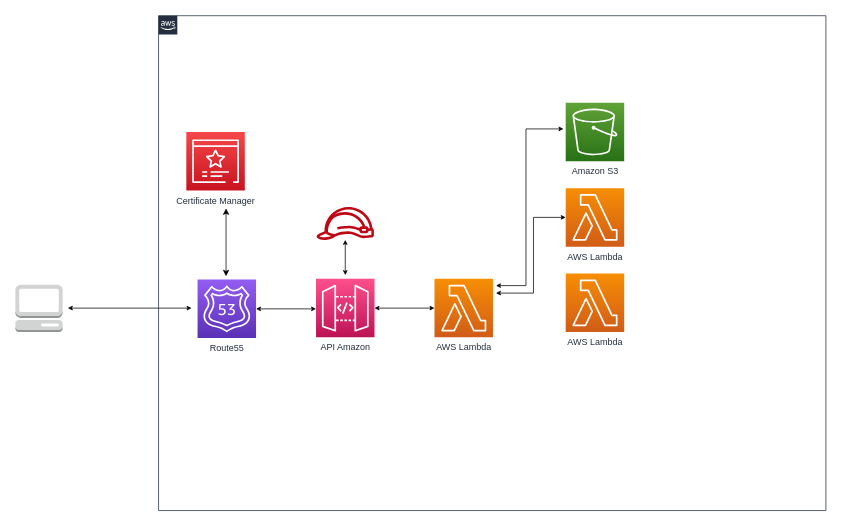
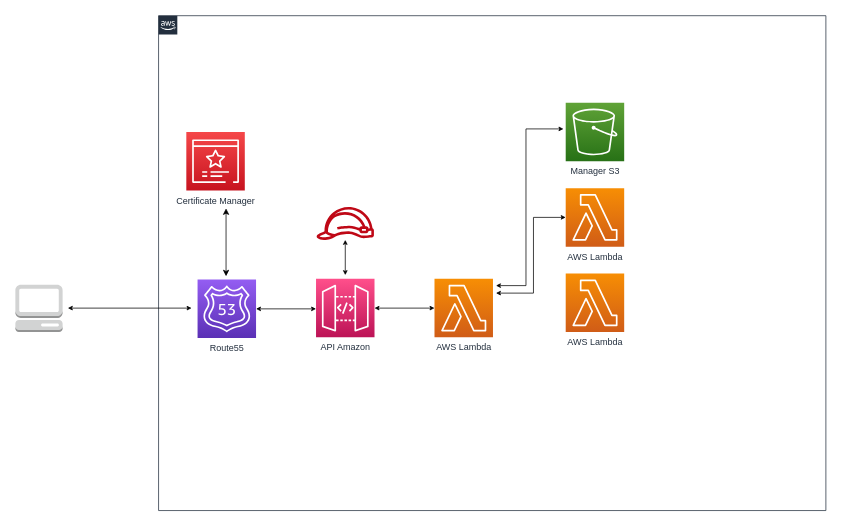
  <mxCell id="0" />
  <mxCell id="1" parent="0" />
  <mxCell id="2" value="" style="points=[[0,0],[0.25,0],[0.5,0],[0.75,0],[1,0],[1,0.25],[1,0.5],[1,0.75],[1,1],[0.75,1],[0.5,1],[0.25,1],[0,1],[0,0.75],[0,0.5],[0,0.25]];outlineConnect=0;gradientColor=none;html=1;whiteSpace=wrap;fontSize=12;fontStyle=0;shape=mxgraph.aws4.group;grIcon=mxgraph.aws4.group_aws_cloud_alt;strokeColor=#232F3E;fillColor=none;verticalAlign=top;align=left;spacingLeft=30;fontColor=#232F3E;dashed=0;labelBackgroundColor=#ffffff;" parent="1" vertex="1"><mxGeometry x="211" y="20" width="890" height="660" as="geometry" /></mxCell>
  <mxCell id="3" value="" style="edgeStyle=orthogonalEdgeStyle;rounded=0;orthogonalLoop=1;jettySize=auto;html=1;endArrow=open;endFill=0;strokeWidth=2;" parent="1" edge="1"><mxGeometry relative="1" as="geometry"><mxPoint x="429" y="279" as="sourcePoint" /></mxGeometry></mxCell>
  <mxCell id="4" value="" style="edgeStyle=orthogonalEdgeStyle;rounded=0;orthogonalLoop=1;jettySize=auto;html=1;endArrow=open;endFill=0;strokeWidth=2;" parent="1" edge="1"><mxGeometry relative="1" as="geometry"><mxPoint x="539" y="279" as="sourcePoint" /></mxGeometry></mxCell>
  <mxCell id="5" value="" style="edgeStyle=none;rounded=0;jumpSize=4;orthogonalLoop=1;jettySize=auto;html=1;startArrow=classic;startFill=1;startSize=4;endSize=4;" edge="1" parent="1"><mxGeometry relative="1" as="geometry"><mxPoint x="90" y="410" as="sourcePoint" /><mxPoint x="255" y="410" as="targetPoint" /></mxGeometry></mxCell>
  <mxCell id="6" value="" style="edgeStyle=orthogonalEdgeStyle;rounded=0;orthogonalLoop=1;jettySize=auto;html=1;startArrow=classic;startFill=1;" edge="1" parent="1"><mxGeometry relative="1" as="geometry"><mxPoint x="301" y="367.5" as="sourcePoint" /><mxPoint x="301" y="277" as="targetPoint" /></mxGeometry></mxCell>
  <mxCell id="7" value="" style="outlineConnect=0;dashed=0;verticalLabelPosition=bottom;verticalAlign=top;align=center;html=1;shape=mxgraph.aws3.management_console;fillColor=#D2D3D3;gradientColor=none;" vertex="1" parent="1"><mxGeometry x="20" y="379" width="63" height="63" as="geometry" /></mxCell>
  <mxCell id="8" value="" style="edgeStyle=none;rounded=0;jumpSize=4;orthogonalLoop=1;jettySize=auto;html=1;startArrow=classic;startFill=1;startSize=4;endSize=4;" edge="1" parent="1" source="9"><mxGeometry relative="1" as="geometry"><mxPoint x="421" y="411" as="targetPoint" /></mxGeometry></mxCell>
  <mxCell id="9" value="Route55" style="sketch=0;points=[[0,0,0],[0.25,0,0],[0.5,0,0],[0.75,0,0],[1,0,0],[0,1,0],[0.25,1,0],[0.5,1,0],[0.75,1,0],[1,1,0],[0,0.25,0],[0,0.5,0],[0,0.75,0],[1,0.25,0],[1,0.5,0],[1,0.75,0]];outlineConnect=0;fontColor=#232F3E;gradientColor=#945DF2;gradientDirection=north;fillColor=#5A30B5;strokeColor=#ffffff;dashed=0;verticalLabelPosition=bottom;verticalAlign=top;align=center;html=1;fontSize=12;fontStyle=0;aspect=fixed;shape=mxgraph.aws4.resourceIcon;resIcon=mxgraph.aws4.route_53;" vertex="1" parent="1"><mxGeometry x="263" y="372" width="78" height="78" as="geometry" /></mxCell>
  <mxCell id="10" value="Certificate Manager" style="sketch=0;points=[[0,0,0],[0.25,0,0],[0.5,0,0],[0.75,0,0],[1,0,0],[0,1,0],[0.25,1,0],[0.5,1,0],[0.75,1,0],[1,1,0],[0,0.25,0],[0,0.5,0],[0,0.75,0],[1,0.25,0],[1,0.5,0],[1,0.75,0]];outlineConnect=0;fontColor=#232F3E;gradientColor=#F54749;gradientDirection=north;fillColor=#C7131F;strokeColor=#ffffff;dashed=0;verticalLabelPosition=bottom;verticalAlign=top;align=center;html=1;fontSize=12;fontStyle=0;aspect=fixed;shape=mxgraph.aws4.resourceIcon;resIcon=mxgraph.aws4.certificate_manager_3;" vertex="1" parent="1"><mxGeometry x="248" y="175" width="78" height="78" as="geometry" /></mxCell>
  <mxCell id="11" value="" style="edgeStyle=none;rounded=0;jumpSize=4;orthogonalLoop=1;jettySize=auto;html=1;startArrow=classic;startFill=1;startSize=4;endSize=4;" edge="1" parent="1" source="12"><mxGeometry relative="1" as="geometry"><mxPoint x="579" y="410" as="targetPoint" /></mxGeometry></mxCell>
  <mxCell id="12" value="API Amazon" style="sketch=0;points=[[0,0,0],[0.25,0,0],[0.5,0,0],[0.75,0,0],[1,0,0],[0,1,0],[0.25,1,0],[0.5,1,0],[0.75,1,0],[1,1,0],[0,0.25,0],[0,0.5,0],[0,0.75,0],[1,0.25,0],[1,0.5,0],[1,0.75,0]];outlineConnect=0;fontColor=#232F3E;gradientColor=#FF4F8B;gradientDirection=north;fillColor=#BC1356;strokeColor=#ffffff;dashed=0;verticalLabelPosition=bottom;verticalAlign=top;align=center;html=1;fontSize=12;fontStyle=0;aspect=fixed;shape=mxgraph.aws4.resourceIcon;resIcon=mxgraph.aws4.api_gateway;" vertex="1" parent="1"><mxGeometry x="421" y="371" width="78" height="78" as="geometry" /></mxCell>
  <mxCell id="13" value="" style="edgeStyle=none;rounded=0;jumpSize=4;orthogonalLoop=1;jettySize=auto;html=1;startArrow=classic;startFill=1;startSize=4;endSize=4;" edge="1" parent="1"><mxGeometry relative="1" as="geometry"><mxPoint x="661" y="380" as="sourcePoint" /><mxPoint x="751" y="171" as="targetPoint" /><Array as="points"><mxPoint x="701" y="380" /><mxPoint x="701" y="171" /></Array></mxGeometry></mxCell>
  <mxCell id="14" value="" style="edgeStyle=none;rounded=0;jumpSize=4;orthogonalLoop=1;jettySize=auto;html=1;startArrow=classic;startFill=1;startSize=4;endSize=4;" edge="1" parent="1" target="19"><mxGeometry relative="1" as="geometry"><mxPoint x="661" y="390" as="sourcePoint" /><Array as="points"><mxPoint x="711" y="390" /><mxPoint x="711" y="289" /></Array></mxGeometry></mxCell>
  <mxCell id="15" value="AWS Lambda" style="sketch=0;points=[[0,0,0],[0.25,0,0],[0.5,0,0],[0.75,0,0],[1,0,0],[0,1,0],[0.25,1,0],[0.5,1,0],[0.75,1,0],[1,1,0],[0,0.25,0],[0,0.5,0],[0,0.75,0],[1,0.25,0],[1,0.5,0],[1,0.75,0]];outlineConnect=0;fontColor=#232F3E;gradientColor=#F78E04;gradientDirection=north;fillColor=#D05C17;strokeColor=#ffffff;dashed=0;verticalLabelPosition=bottom;verticalAlign=top;align=center;html=1;fontSize=12;fontStyle=0;aspect=fixed;shape=mxgraph.aws4.resourceIcon;resIcon=mxgraph.aws4.lambda;" vertex="1" parent="1"><mxGeometry x="579" y="371" width="78" height="78" as="geometry" /></mxCell>
  <mxCell id="16" value="" style="edgeStyle=none;rounded=0;jumpSize=4;orthogonalLoop=1;jettySize=auto;html=1;startArrow=classic;startFill=1;startSize=4;endSize=4;" edge="1" parent="1"><mxGeometry relative="1" as="geometry"><mxPoint x="460" y="319" as="sourcePoint" /><mxPoint x="460" y="366" as="targetPoint" /></mxGeometry></mxCell>
  <mxCell id="17" value="" style="sketch=0;outlineConnect=0;fontColor=#232F3E;gradientColor=none;fillColor=#BF0816;strokeColor=none;dashed=0;verticalLabelPosition=bottom;verticalAlign=top;align=center;html=1;fontSize=12;fontStyle=0;aspect=fixed;pointerEvents=1;shape=mxgraph.aws4.role;" vertex="1" parent="1"><mxGeometry x="421" y="275" width="78" height="44" as="geometry" /></mxCell>
- <mxCell id="18" value="Amazon S3" style="sketch=0;points=[[0,0,0],[0.25,0,0],[0.5,0,0],[0.75,0,0],[1,0,0],[0,1,0],[0.25,1,0],[0.5,1,0],[0.75,1,0],[1,1,0],[0,0.25,0],[0,0.5,0],[0,0.75,0],[1,0.25,0],[1,0.5,0],[1,0.75,0]];outlineConnect=0;fontColor=#232F3E;gradientColor=#60A337;gradientDirection=north;fillColor=#277116;strokeColor=#ffffff;dashed=0;verticalLabelPosition=bottom;verticalAlign=top;align=center;html=1;fontSize=12;fontStyle=0;aspect=fixed;shape=mxgraph.aws4.resourceIcon;resIcon=mxgraph.aws4.s3;" vertex="1" parent="1"><mxGeometry x="754" y="136" width="78" height="78" as="geometry" /></mxCell>
+ <mxCell id="18" value="Manager S3" style="sketch=0;points=[[0,0,0],[0.25,0,0],[0.5,0,0],[0.75,0,0],[1,0,0],[0,1,0],[0.25,1,0],[0.5,1,0],[0.75,1,0],[1,1,0],[0,0.25,0],[0,0.5,0],[0,0.75,0],[1,0.25,0],[1,0.5,0],[1,0.75,0]];outlineConnect=0;fontColor=#232F3E;gradientColor=#60A337;gradientDirection=north;fillColor=#277116;strokeColor=#ffffff;dashed=0;verticalLabelPosition=bottom;verticalAlign=top;align=center;html=1;fontSize=12;fontStyle=0;aspect=fixed;shape=mxgraph.aws4.resourceIcon;resIcon=mxgraph.aws4.s3;" vertex="1" parent="1"><mxGeometry x="754" y="136" width="78" height="78" as="geometry" /></mxCell>
  <mxCell id="19" value="AWS Lambda" style="sketch=0;points=[[0,0,0],[0.25,0,0],[0.5,0,0],[0.75,0,0],[1,0,0],[0,1,0],[0.25,1,0],[0.5,1,0],[0.75,1,0],[1,1,0],[0,0.25,0],[0,0.5,0],[0,0.75,0],[1,0.25,0],[1,0.5,0],[1,0.75,0]];outlineConnect=0;fontColor=#232F3E;gradientColor=#F78E04;gradientDirection=north;fillColor=#D05C17;strokeColor=#ffffff;dashed=0;verticalLabelPosition=bottom;verticalAlign=top;align=center;html=1;fontSize=12;fontStyle=0;aspect=fixed;shape=mxgraph.aws4.resourceIcon;resIcon=mxgraph.aws4.lambda;" vertex="1" parent="1"><mxGeometry x="754" y="250" width="78" height="78" as="geometry" /></mxCell>
  <mxCell id="20" value="AWS Lambda" style="sketch=0;points=[[0,0,0],[0.25,0,0],[0.5,0,0],[0.75,0,0],[1,0,0],[0,1,0],[0.25,1,0],[0.5,1,0],[0.75,1,0],[1,1,0],[0,0.25,0],[0,0.5,0],[0,0.75,0],[1,0.25,0],[1,0.5,0],[1,0.75,0]];outlineConnect=0;fontColor=#232F3E;gradientColor=#F78E04;gradientDirection=north;fillColor=#D05C17;strokeColor=#ffffff;dashed=0;verticalLabelPosition=bottom;verticalAlign=top;align=center;html=1;fontSize=12;fontStyle=0;aspect=fixed;shape=mxgraph.aws4.resourceIcon;resIcon=mxgraph.aws4.lambda;" vertex="1" parent="1"><mxGeometry x="754" y="364" width="78" height="78" as="geometry" /></mxCell>
